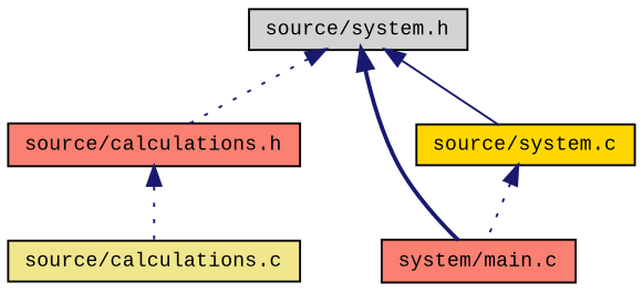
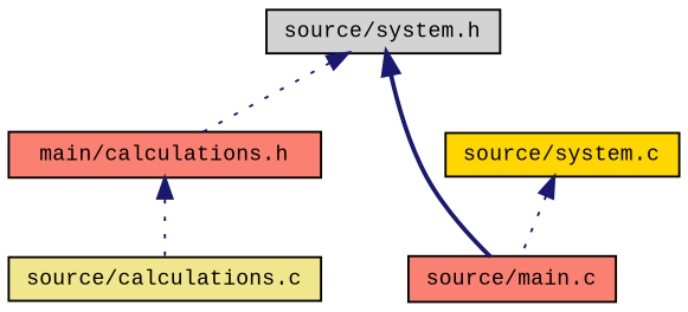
  digraph {
    fontname="Liberation Mono"
    node [color=black fillcolor=salmon fontname="Liberation Mono" fontsize=10 shape=record style=filled]
    edge [color=midnightblue dir=back fontname="Liberation Mono" fontsize=10 labelfontname=Helvetica labelfontsize=10 style=dotted]
    n1 [fillcolor=lightgrey fontcolor=black height=0.2 label="source/system.h" width=0.4]
-   n2 [height=0.2 label="source/calculations.h" width=0.4]
-   n3 [height=0.2 label="system/main.c" width=0.4]
+   n2 [height=0.2 label="main/calculations.h" width=0.4]
+   n3 [height=0.2 label="source/main.c" width=0.4]
    n4 [fillcolor=gold height=0.2 label="source/system.c" width=0.4]
    n5 [fillcolor=khaki height=0.2 label="source/calculations.c" width=0.4]
    n1 -> n2
    n1 -> n3 [style=bold]
-   n1 -> n4 [style=solid]
    n2 -> n5
    n4 -> n3
  }
